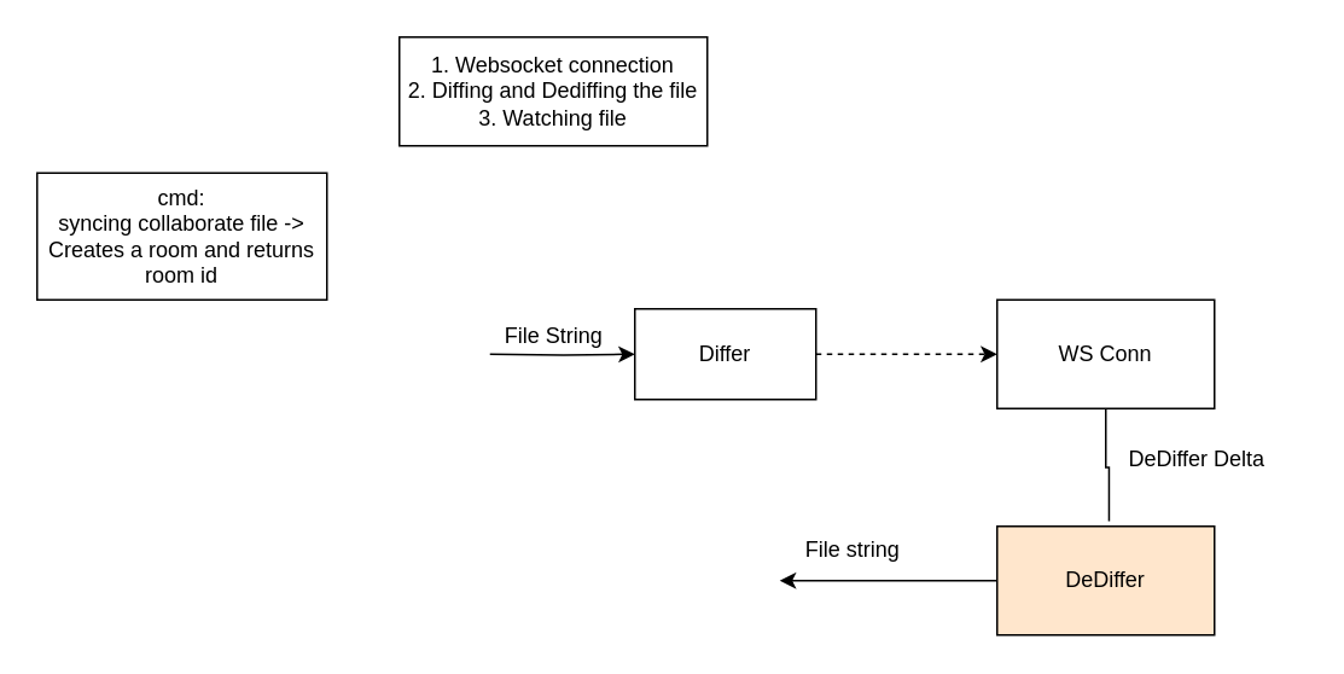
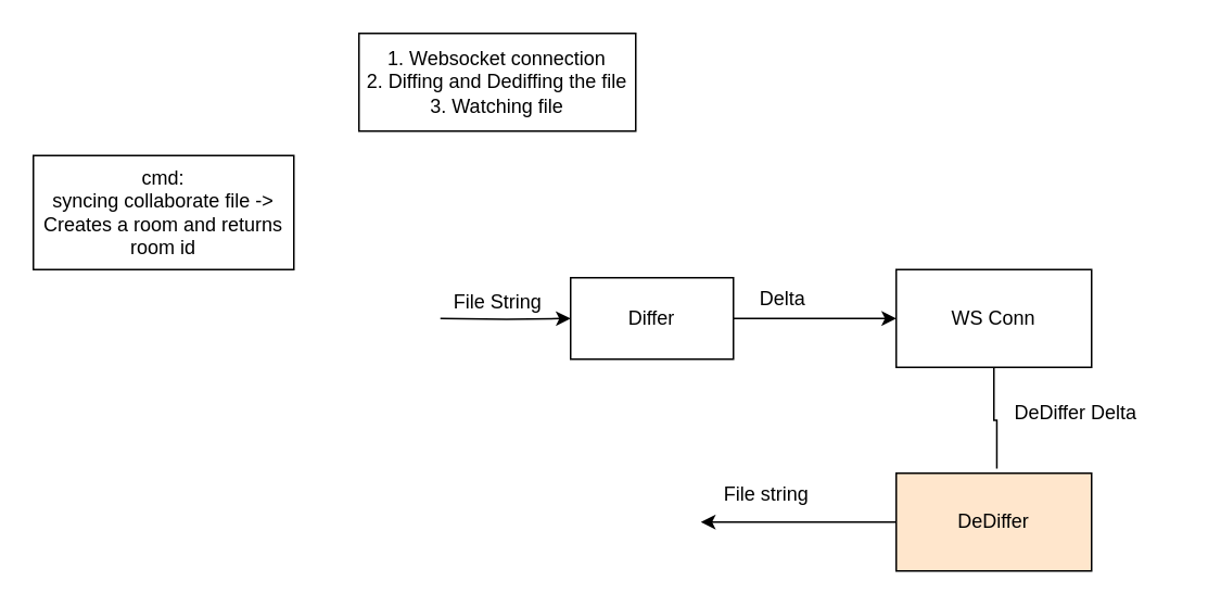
  <mxCell id="0" />
  <mxCell id="1" parent="0" />
  <mxCell id="2" value="cmd:&lt;br&gt;syncing collaborate file -&amp;gt; Creates a room and returns room id" style="whiteSpace=wrap;html=1;" parent="1" vertex="1"><mxGeometry x="20" y="95" width="160" height="70" as="geometry" /></mxCell>
  <mxCell id="3" value="1. Websocket connection&lt;br&gt;2. Diffing and Dediffing the file&lt;br&gt;3. Watching file" style="whiteSpace=wrap;html=1;" parent="1" vertex="1"><mxGeometry x="220" y="20" width="170" height="60" as="geometry" /></mxCell>
- <mxCell id="4" style="edgeStyle=orthogonalEdgeStyle;rounded=0;orthogonalLoop=1;jettySize=auto;html=1;entryX=0;entryY=0.5;entryDx=0;entryDy=0;dashed=1;" parent="1" source="6" target="10" edge="1"><mxGeometry relative="1" as="geometry"><mxPoint x="530" y="195" as="targetPoint" /></mxGeometry></mxCell>
+ <mxCell id="4" style="edgeStyle=orthogonalEdgeStyle;rounded=0;orthogonalLoop=1;jettySize=auto;html=1;entryX=0;entryY=0.5;entryDx=0;entryDy=0;" parent="1" source="6" target="10" edge="1"><mxGeometry relative="1" as="geometry"><mxPoint x="530" y="195" as="targetPoint" /></mxGeometry></mxCell>
  <mxCell id="5" style="edgeStyle=orthogonalEdgeStyle;rounded=0;orthogonalLoop=1;jettySize=auto;html=1;" parent="1" target="6" edge="1"><mxGeometry relative="1" as="geometry"><mxPoint x="270" y="195" as="sourcePoint" /></mxGeometry></mxCell>
  <mxCell id="6" value="Differ" style="whiteSpace=wrap;html=1;" parent="1" vertex="1"><mxGeometry x="350" y="170" width="100" height="50" as="geometry" /></mxCell>
+ <mxCell id="7" value="Delta" style="text;html=1;align=center;verticalAlign=middle;resizable=0;points=[];autosize=1;strokeColor=none;fillColor=none;" parent="1" vertex="1"><mxGeometry x="455" y="168" width="50" height="30" as="geometry" /></mxCell>
  <mxCell id="8" value="File String" style="text;html=1;align=center;verticalAlign=middle;resizable=0;points=[];autosize=1;strokeColor=none;fillColor=none;" parent="1" vertex="1"><mxGeometry x="265" y="170" width="80" height="30" as="geometry" /></mxCell>
  <mxCell id="9" style="edgeStyle=orthogonalEdgeStyle;rounded=0;orthogonalLoop=1;jettySize=auto;html=1;entryX=0.515;entryY=-0.048;entryDx=0;entryDy=0;entryPerimeter=0;endArrow=none;" parent="1" source="10" target="13" edge="1"><mxGeometry relative="1" as="geometry"><mxPoint x="610" y="280" as="targetPoint" /></mxGeometry></mxCell>
  <mxCell id="10" value="WS Conn" style="whiteSpace=wrap;html=1;" parent="1" vertex="1"><mxGeometry x="550" y="165" width="120" height="60" as="geometry" /></mxCell>
  <mxCell id="11" value="DeDiffer Delta" style="text;html=1;align=center;verticalAlign=middle;resizable=0;points=[];autosize=1;strokeColor=none;fillColor=none;" parent="1" vertex="1"><mxGeometry x="600" y="238" width="120" height="30" as="geometry" /></mxCell>
  <mxCell id="12" style="edgeStyle=orthogonalEdgeStyle;rounded=0;orthogonalLoop=1;jettySize=auto;html=1;exitX=0;exitY=0.5;exitDx=0;exitDy=0;" parent="1" source="13" edge="1"><mxGeometry relative="1" as="geometry"><mxPoint x="430" y="320" as="targetPoint" /></mxGeometry></mxCell>
  <mxCell id="13" value="DeDiffer" style="whiteSpace=wrap;html=1;fillColor=#ffe6cc;" parent="1" vertex="1"><mxGeometry x="550" y="290" width="120" height="60" as="geometry" /></mxCell>
  <mxCell id="14" value="File string" style="text;html=1;align=center;verticalAlign=middle;resizable=0;points=[];autosize=1;strokeColor=none;fillColor=none;" parent="1" vertex="1"><mxGeometry x="430" y="288" width="80" height="30" as="geometry" /></mxCell>
